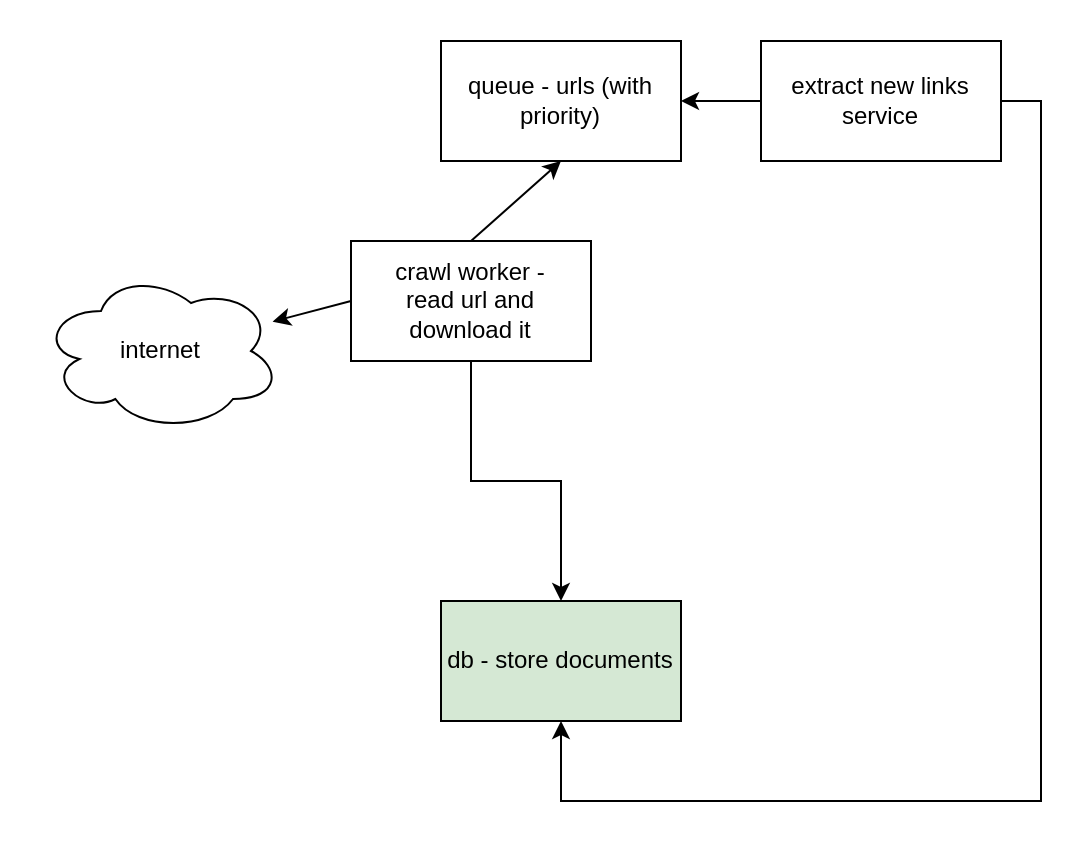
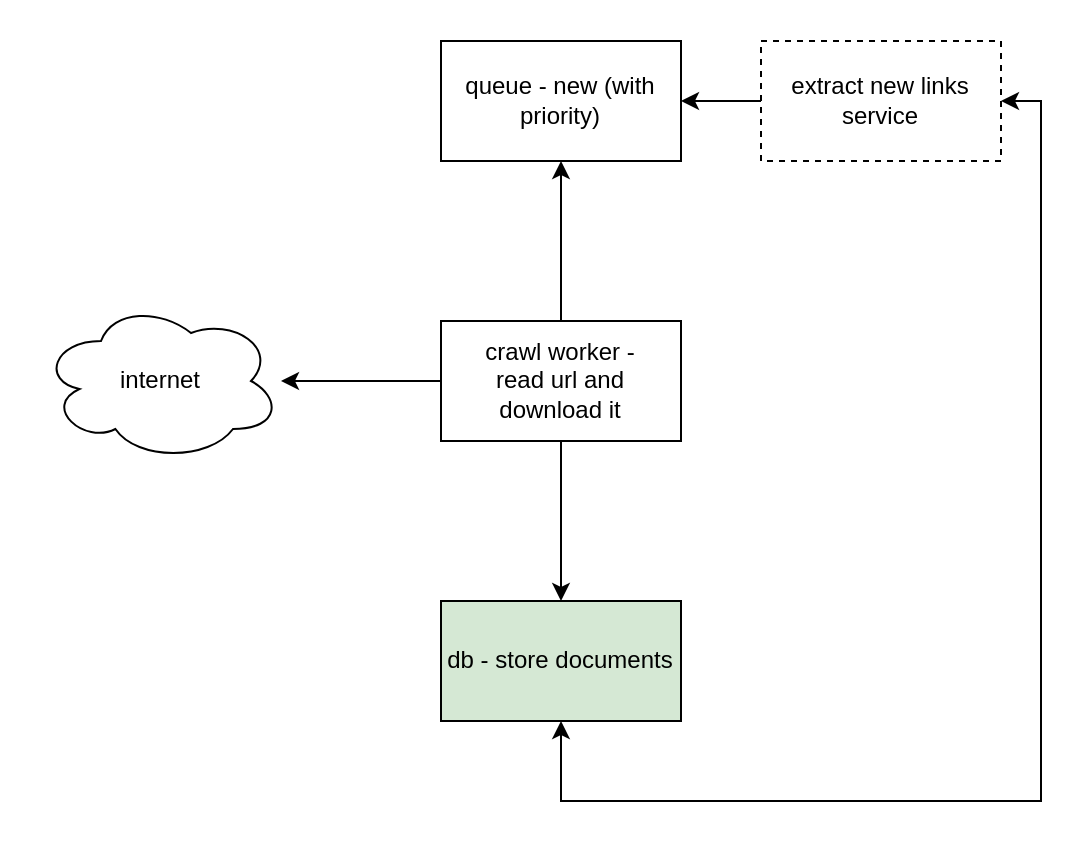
  <mxCell id="0" />
  <mxCell id="1" parent="0" />
  <mxCell id="2" value="" style="edgeStyle=orthogonalEdgeStyle;rounded=0;orthogonalLoop=1;jettySize=auto;html=1;" edge="1" parent="1" source="3" target="5"><mxGeometry relative="1" as="geometry" /></mxCell>
- <mxCell id="3" value="crawl worker - &lt;br&gt;read url and download it" style="rounded=0;whiteSpace=wrap;html=1;" vertex="1" parent="1"><mxGeometry x="175" y="120" width="120" height="60" as="geometry" /></mxCell>
- <mxCell id="4" value="" style="edgeStyle=orthogonalEdgeStyle;rounded=0;orthogonalLoop=1;jettySize=auto;html=1;startArrow=classic;startFill=1;entryX=1;entryY=0.5;entryDx=0;entryDy=0;endArrow=none;" edge="1" parent="1" source="5" target="7"><mxGeometry relative="1" as="geometry"><mxPoint x="280" y="440" as="targetPoint" /><Array as="points"><mxPoint x="280" y="400" /><mxPoint x="520" y="400" /><mxPoint x="520" y="50" /></Array></mxGeometry></mxCell>
+ <mxCell id="3" value="crawl worker - &lt;br&gt;read url and download it" style="rounded=0;whiteSpace=wrap;html=1;" vertex="1" parent="1"><mxGeometry x="220" y="160" width="120" height="60" as="geometry" /></mxCell>
+ <mxCell id="4" value="" style="edgeStyle=orthogonalEdgeStyle;rounded=0;orthogonalLoop=1;jettySize=auto;html=1;startArrow=classic;startFill=1;entryX=1;entryY=0.5;entryDx=0;entryDy=0;" edge="1" parent="1" source="5" target="7"><mxGeometry relative="1" as="geometry"><mxPoint x="280" y="440" as="targetPoint" /><Array as="points"><mxPoint x="280" y="400" /><mxPoint x="520" y="400" /><mxPoint x="520" y="50" /></Array></mxGeometry></mxCell>
  <mxCell id="5" value="db - store documents" style="rounded=0;whiteSpace=wrap;html=1;fillColor=#d5e8d4;" vertex="1" parent="1"><mxGeometry x="220" y="300" width="120" height="60" as="geometry" /></mxCell>
  <mxCell id="6" value="" style="edgeStyle=orthogonalEdgeStyle;rounded=0;orthogonalLoop=1;jettySize=auto;html=1;" edge="1" parent="1" source="7" target="8"><mxGeometry relative="1" as="geometry" /></mxCell>
- <mxCell id="7" value="extract new links service" style="rounded=0;whiteSpace=wrap;html=1;" vertex="1" parent="1"><mxGeometry x="380" y="20" width="120" height="60" as="geometry" /></mxCell>
- <mxCell id="8" value="queue - urls (with priority)" style="rounded=0;whiteSpace=wrap;html=1;" vertex="1" parent="1"><mxGeometry x="220" y="20" width="120" height="60" as="geometry" /></mxCell>
+ <mxCell id="7" value="extract new links service" style="rounded=0;whiteSpace=wrap;html=1;dashed=1;" vertex="1" parent="1"><mxGeometry x="380" y="20" width="120" height="60" as="geometry" /></mxCell>
+ <mxCell id="8" value="queue - new (with priority)" style="rounded=0;whiteSpace=wrap;html=1;" vertex="1" parent="1"><mxGeometry x="220" y="20" width="120" height="60" as="geometry" /></mxCell>
  <mxCell id="9" value="" style="endArrow=classic;html=1;exitX=0;exitY=0.5;exitDx=0;exitDy=0;" edge="1" parent="1" source="3" target="11"><mxGeometry width="50" height="50" relative="1" as="geometry"><mxPoint x="200" y="190" as="sourcePoint" /><mxPoint x="140" y="190" as="targetPoint" /></mxGeometry></mxCell>
  <mxCell id="10" value="" style="endArrow=classic;html=1;entryX=0.5;entryY=1;entryDx=0;entryDy=0;exitX=0.5;exitY=0;exitDx=0;exitDy=0;" edge="1" parent="1" source="3" target="8"><mxGeometry width="50" height="50" relative="1" as="geometry"><mxPoint x="360" y="210" as="sourcePoint" /><mxPoint x="410" y="160" as="targetPoint" /><Array as="points" /></mxGeometry></mxCell>
- <mxCell id="11" value="internet" style="ellipse;shape=cloud;whiteSpace=wrap;html=1;" vertex="1" parent="1"><mxGeometry x="20" y="135" width="120" height="80" as="geometry" /></mxCell>
+ <mxCell id="11" value="internet" style="ellipse;shape=cloud;whiteSpace=wrap;html=1;" vertex="1" parent="1"><mxGeometry x="20" y="150" width="120" height="80" as="geometry" /></mxCell>
